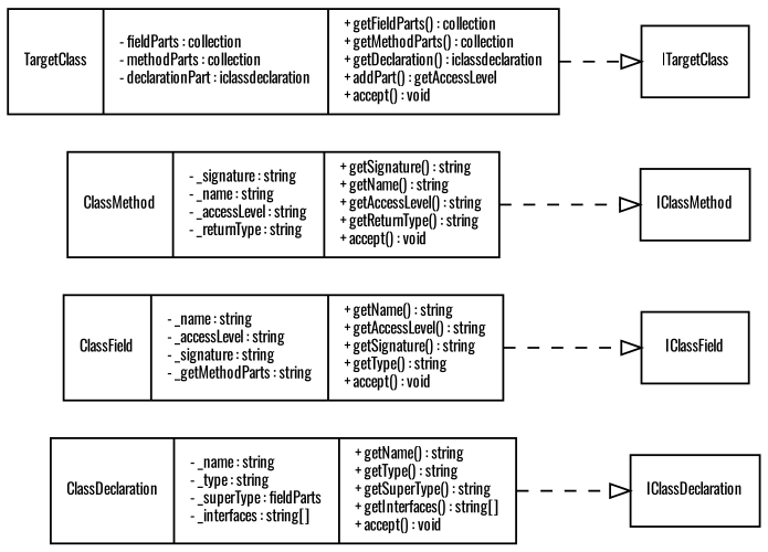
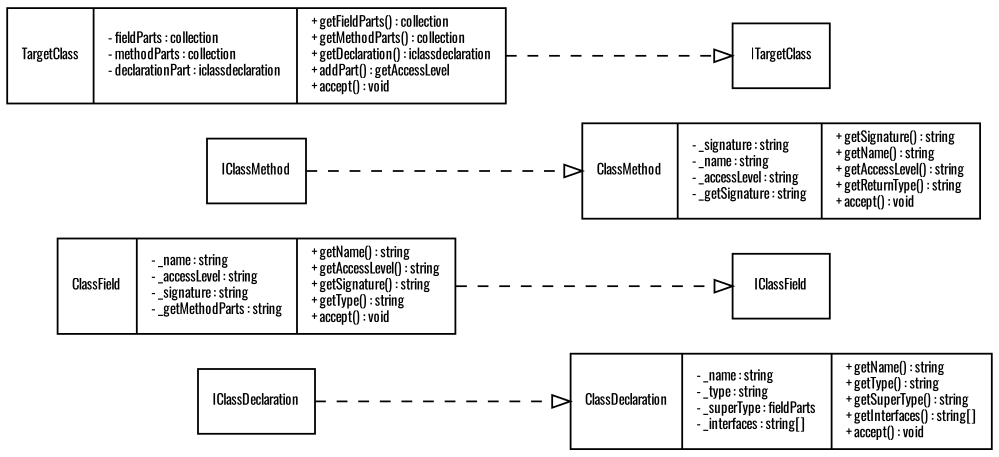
  digraph {
    fontname=Oswald
    rankdir=LR
    node [fontname=Oswald fontsize=8 shape=record]
    edge [arrowhead=empty fontname=Oswald style=dashed]
    n1 [label="{ClassDeclaration|- _name : string\l- _type : string\l- _superType : fieldParts\l- _interfaces : string[]\l|+ getName() : string\l+ getType() : string\l+ getSuperType() : string\l+ getInterfaces() : string[]\l+ accept() : void\l}"]
    IClassDeclaration
    n3 [label="{ClassField|- _name : string\l- _accessLevel : string\l- _signature : string\l- _getMethodParts : string\l|+ getName() : string\l+ getAccessLevel() : string\l+ getSignature() : string\l+ getType() : string\l+ accept() : void\l}"]
    IClassField
-   n5 [label="{ClassMethod|- _signature : string\l- _name : string\l- _accessLevel : string\l- _returnType : string\l|+ getSignature() : string\l+ getName() : string\l+ getAccessLevel() : string\l+ getReturnType() : string\l+ accept() : void\l}"]
+   n5 [label="{ClassMethod|- _signature : string\l- _name : string\l- _accessLevel : string\l- _getSignature : string\l|+ getSignature() : string\l+ getName() : string\l+ getAccessLevel() : string\l+ getReturnType() : string\l+ accept() : void\l}"]
    IClassMethod
    n7 [label="{TargetClass|- fieldParts : collection\l- methodParts : collection\l- declarationPart : iclassdeclaration\l|+ getFieldParts() : collection\l+ getMethodParts() : collection\l+ getDeclaration() : iclassdeclaration\l+ addPart() : getAccessLevel\l+ accept() : void\l}"]
    ITargetClass
-   n1 -> IClassDeclaration
+   IClassDeclaration -> n1
    n3 -> IClassField
-   n5 -> IClassMethod
+   IClassMethod -> n5
    n7 -> ITargetClass
  }
